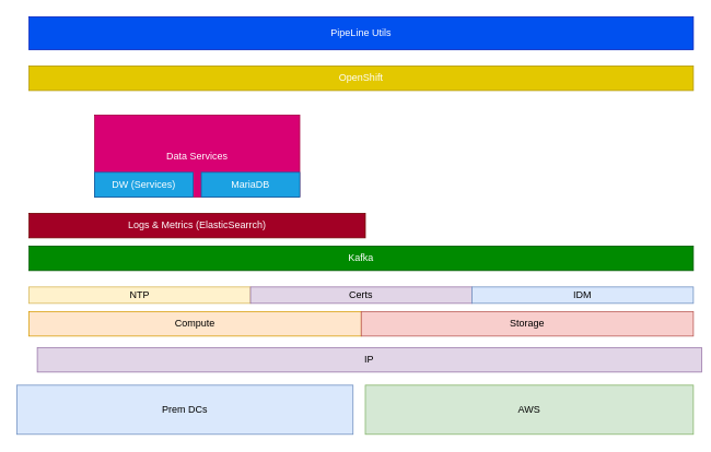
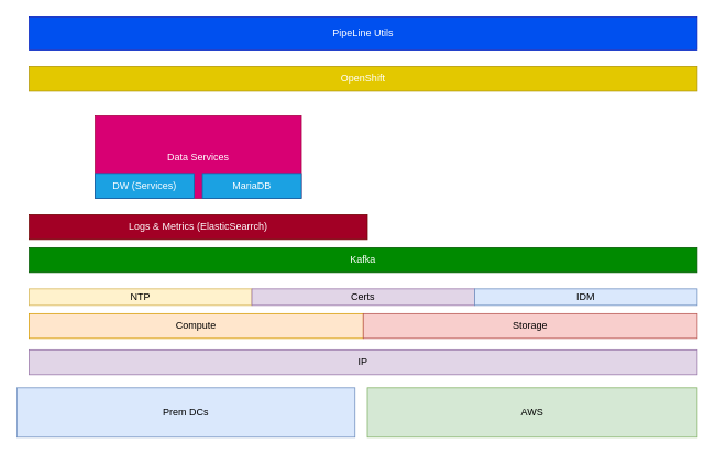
  <mxCell id="0" />
  <mxCell id="1" parent="0" />
  <mxCell id="2" value="OpenShift" style="rounded=0;whiteSpace=wrap;html=1;fillColor=#e3c800;strokeColor=#B09500;fontColor=#ffffff;" vertex="1" parent="1"><mxGeometry x="35" y="80" width="810" height="30" as="geometry" /></mxCell>
  <mxCell id="3" value="Kafka" style="rounded=0;whiteSpace=wrap;html=1;fillColor=#008a00;strokeColor=#005700;fontColor=#ffffff;" vertex="1" parent="1"><mxGeometry x="35" y="300" width="810" height="30" as="geometry" /></mxCell>
  <mxCell id="4" value="PipeLine Utils" style="rounded=0;whiteSpace=wrap;html=1;fillColor=#0050ef;strokeColor=#001DBC;fontColor=#ffffff;" vertex="1" parent="1"><mxGeometry x="35" y="20" width="810" height="40" as="geometry" /></mxCell>
  <mxCell id="5" value="Logs &amp;amp; Metrics (ElasticSearrch)" style="rounded=0;whiteSpace=wrap;html=1;fillColor=#a20025;strokeColor=#6F0000;fontColor=#ffffff;" vertex="1" parent="1"><mxGeometry x="35" y="260" width="410" height="30" as="geometry" /></mxCell>
  <mxCell id="6" value="" style="group" vertex="1" connectable="0" parent="1"><mxGeometry x="35" y="380" width="810" height="30" as="geometry" /></mxCell>
  <mxCell id="7" value="Compute" style="rounded=0;whiteSpace=wrap;html=1;fillColor=#ffe6cc;strokeColor=#d79b00;" vertex="1" parent="6"><mxGeometry width="405" height="30.0" as="geometry" /></mxCell>
  <mxCell id="8" value="Storage" style="rounded=0;whiteSpace=wrap;html=1;fillColor=#f8cecc;strokeColor=#b85450;" vertex="1" parent="6"><mxGeometry x="405" width="405" height="30.0" as="geometry" /></mxCell>
  <mxCell id="9" value="" style="group" vertex="1" connectable="0" parent="1"><mxGeometry x="35" y="350" width="810" height="20" as="geometry" /></mxCell>
  <mxCell id="10" value="NTP" style="rounded=0;whiteSpace=wrap;html=1;fillColor=#fff2cc;strokeColor=#d6b656;" vertex="1" parent="9"><mxGeometry width="270.005" height="20" as="geometry" /></mxCell>
  <mxCell id="11" value="Certs" style="rounded=0;whiteSpace=wrap;html=1;fillColor=#e1d5e7;strokeColor=#9673a6;" vertex="1" parent="9"><mxGeometry x="270.0" width="270.0" height="20" as="geometry" /></mxCell>
  <mxCell id="12" value="IDM" style="rounded=0;whiteSpace=wrap;html=1;fillColor=#dae8fc;strokeColor=#6c8ebf;" vertex="1" parent="9"><mxGeometry x="540.0" width="270.0" height="20" as="geometry" /></mxCell>
  <mxCell id="13" value="AWS" style="rounded=0;whiteSpace=wrap;html=1;fillColor=#d5e8d4;strokeColor=#82b366;" vertex="1" parent="1"><mxGeometry x="445" y="470" width="400" height="60" as="geometry" /></mxCell>
  <mxCell id="14" value="Prem DCs" style="rounded=0;whiteSpace=wrap;html=1;fillColor=#dae8fc;strokeColor=#6c8ebf;" vertex="1" parent="1"><mxGeometry x="20" y="470" width="410" height="60" as="geometry" /></mxCell>
- <mxCell id="15" value="IP" style="rounded=0;whiteSpace=wrap;html=1;fillColor=#e1d5e7;strokeColor=#9673a6;" vertex="1" parent="1"><mxGeometry x="45" y="424" width="810" height="30" as="geometry" /></mxCell>
+ <mxCell id="15" value="IP" style="rounded=0;whiteSpace=wrap;html=1;fillColor=#e1d5e7;strokeColor=#9673a6;" vertex="1" parent="1"><mxGeometry x="35" y="424" width="810" height="30" as="geometry" /></mxCell>
  <mxCell id="16" value="" style="group" vertex="1" connectable="0" parent="1"><mxGeometry x="115" y="140" width="250" height="100" as="geometry" /></mxCell>
  <mxCell id="17" value="Data Services" style="rounded=0;whiteSpace=wrap;html=1;fillColor=#d80073;strokeColor=#A50040;fontColor=#ffffff;" vertex="1" parent="16"><mxGeometry width="250" height="100" as="geometry" /></mxCell>
  <mxCell id="18" value="DW (Services)" style="rounded=0;whiteSpace=wrap;html=1;fillColor=#1ba1e2;strokeColor=#006EAF;fontColor=#ffffff;" vertex="1" parent="16"><mxGeometry y="70" width="120" height="30" as="geometry" /></mxCell>
  <mxCell id="19" value="MariaDB" style="rounded=0;whiteSpace=wrap;html=1;fillColor=#1ba1e2;strokeColor=#006EAF;fontColor=#ffffff;" vertex="1" parent="16"><mxGeometry x="130" y="70" width="120" height="30" as="geometry" /></mxCell>
